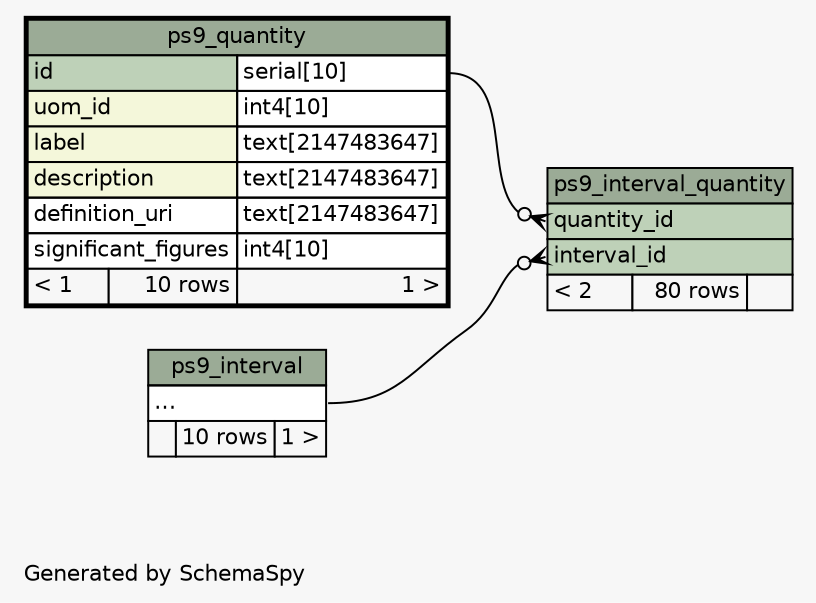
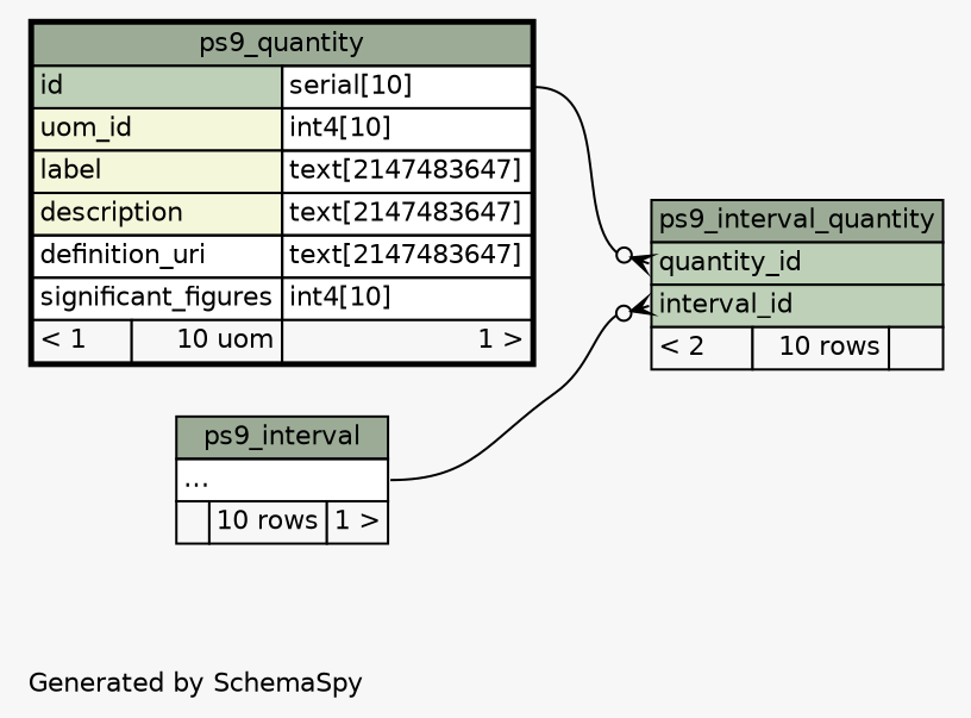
  digraph {
    bgcolor="#f7f7f7"
    fontname=Helvetica
    fontsize=11
    label="\nGenerated by SchemaSpy"
    labeljust=l
    nodesep=0.18
    rankdir=RL
    ranksep=0.46
    node [fontname=Helvetica fontsize=11 shape=plaintext]
    edge [arrowhead=none arrowsize=0.8 arrowtail=crowodot dir=back]
-   n1 [label=<     <TABLE BORDER="0" CELLBORDER="1" CELLSPACING="0" BGCOLOR="#ffffff">       <TR><TD COLSPAN="3" BGCOLOR="#9bab96" ALIGN="CENTER">ps9_interval_quantity</TD></TR>       <TR><TD PORT="quantity_id" COLSPAN="3" BGCOLOR="#bed1b8" ALIGN="LEFT">quantity_id</TD></TR>       <TR><TD PORT="interval_id" COLSPAN="3" BGCOLOR="#bed1b8" ALIGN="LEFT">interval_id</TD></TR>       <TR><TD ALIGN="LEFT" BGCOLOR="#f7f7f7">&lt; 2</TD><TD ALIGN="RIGHT" BGCOLOR="#f7f7f7">80 rows</TD><TD ALIGN="RIGHT" BGCOLOR="#f7f7f7">  </TD></TR>     </TABLE>>]
+   n1 [label=<     <TABLE BORDER="0" CELLBORDER="1" CELLSPACING="0" BGCOLOR="#ffffff">       <TR><TD COLSPAN="3" BGCOLOR="#9bab96" ALIGN="CENTER">ps9_interval_quantity</TD></TR>       <TR><TD PORT="quantity_id" COLSPAN="3" BGCOLOR="#bed1b8" ALIGN="LEFT">quantity_id</TD></TR>       <TR><TD PORT="interval_id" COLSPAN="3" BGCOLOR="#bed1b8" ALIGN="LEFT">interval_id</TD></TR>       <TR><TD ALIGN="LEFT" BGCOLOR="#f7f7f7">&lt; 2</TD><TD ALIGN="RIGHT" BGCOLOR="#f7f7f7">10 rows</TD><TD ALIGN="RIGHT" BGCOLOR="#f7f7f7">  </TD></TR>     </TABLE>>]
    n2 [label=<     <TABLE BORDER="0" CELLBORDER="1" CELLSPACING="0" BGCOLOR="#ffffff">       <TR><TD COLSPAN="3" BGCOLOR="#9bab96" ALIGN="CENTER">ps9_interval</TD></TR>       <TR><TD PORT="elipses" COLSPAN="3" ALIGN="LEFT">...</TD></TR>       <TR><TD ALIGN="LEFT" BGCOLOR="#f7f7f7">  </TD><TD ALIGN="RIGHT" BGCOLOR="#f7f7f7">10 rows</TD><TD ALIGN="RIGHT" BGCOLOR="#f7f7f7">1 &gt;</TD></TR>     </TABLE>>]
-   n3 [label=<     <TABLE BORDER="2" CELLBORDER="1" CELLSPACING="0" BGCOLOR="#ffffff">       <TR><TD COLSPAN="3" BGCOLOR="#9bab96" ALIGN="CENTER">ps9_quantity</TD></TR>       <TR><TD PORT="id" COLSPAN="2" BGCOLOR="#bed1b8" ALIGN="LEFT">id</TD><TD PORT="id.type" ALIGN="LEFT">serial[10]</TD></TR>       <TR><TD PORT="uom_id" COLSPAN="2" BGCOLOR="#f4f7da" ALIGN="LEFT">uom_id</TD><TD PORT="uom_id.type" ALIGN="LEFT">int4[10]</TD></TR>       <TR><TD PORT="label" COLSPAN="2" BGCOLOR="#f4f7da" ALIGN="LEFT">label</TD><TD PORT="label.type" ALIGN="LEFT">text[2147483647]</TD></TR>       <TR><TD PORT="description" COLSPAN="2" BGCOLOR="#f4f7da" ALIGN="LEFT">description</TD><TD PORT="description.type" ALIGN="LEFT">text[2147483647]</TD></TR>       <TR><TD PORT="definition_uri" COLSPAN="2" ALIGN="LEFT">definition_uri</TD><TD PORT="definition_uri.type" ALIGN="LEFT">text[2147483647]</TD></TR>       <TR><TD PORT="significant_figures" COLSPAN="2" ALIGN="LEFT">significant_figures</TD><TD PORT="significant_figures.type" ALIGN="LEFT">int4[10]</TD></TR>       <TR><TD ALIGN="LEFT" BGCOLOR="#f7f7f7">&lt; 1</TD><TD ALIGN="RIGHT" BGCOLOR="#f7f7f7">10 rows</TD><TD ALIGN="RIGHT" BGCOLOR="#f7f7f7">1 &gt;</TD></TR>     </TABLE>>]
+   n3 [label=<     <TABLE BORDER="2" CELLBORDER="1" CELLSPACING="0" BGCOLOR="#ffffff">       <TR><TD COLSPAN="3" BGCOLOR="#9bab96" ALIGN="CENTER">ps9_quantity</TD></TR>       <TR><TD PORT="id" COLSPAN="2" BGCOLOR="#bed1b8" ALIGN="LEFT">id</TD><TD PORT="id.type" ALIGN="LEFT">serial[10]</TD></TR>       <TR><TD PORT="uom_id" COLSPAN="2" BGCOLOR="#f4f7da" ALIGN="LEFT">uom_id</TD><TD PORT="uom_id.type" ALIGN="LEFT">int4[10]</TD></TR>       <TR><TD PORT="label" COLSPAN="2" BGCOLOR="#f4f7da" ALIGN="LEFT">label</TD><TD PORT="label.type" ALIGN="LEFT">text[2147483647]</TD></TR>       <TR><TD PORT="description" COLSPAN="2" BGCOLOR="#f4f7da" ALIGN="LEFT">description</TD><TD PORT="description.type" ALIGN="LEFT">text[2147483647]</TD></TR>       <TR><TD PORT="definition_uri" COLSPAN="2" ALIGN="LEFT">definition_uri</TD><TD PORT="definition_uri.type" ALIGN="LEFT">text[2147483647]</TD></TR>       <TR><TD PORT="significant_figures" COLSPAN="2" ALIGN="LEFT">significant_figures</TD><TD PORT="significant_figures.type" ALIGN="LEFT">int4[10]</TD></TR>       <TR><TD ALIGN="LEFT" BGCOLOR="#f7f7f7">&lt; 1</TD><TD ALIGN="RIGHT" BGCOLOR="#f7f7f7">10 uom</TD><TD ALIGN="RIGHT" BGCOLOR="#f7f7f7">1 &gt;</TD></TR>     </TABLE>>]
    n1 -> n2 [headport="elipses:e" tailport="interval_id:w"]
    n1 -> n3 [headport="id.type:e" tailport="quantity_id:w"]
  }
